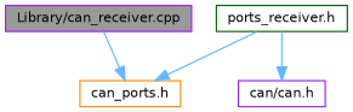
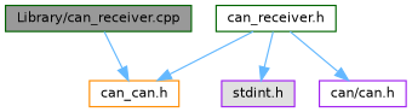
  digraph {
    node [color=darkgreen fillcolor=white fontname=Helvetica fontsize=10 shape=box style=filled]
    edge [color=steelblue1 fontname=Helvetica fontsize=10 labelfontname=Helvetica labelfontsize=10 style=solid]
-   n1 [color=purple fillcolor=grey60 fontcolor=black height=0.2 label="Library/can_receiver.cpp" width=0.4]
-   n2 [color=darkorange height=0.2 label="can_ports.h" width=0.4]
-   n3 [height=0.2 label="ports_receiver.h" width=0.4]
+   n1 [fillcolor=grey60 fontcolor=black height=0.2 label="Library/can_receiver.cpp" width=0.4]
+   n2 [color=darkorange height=0.2 label="can_can.h" width=0.4]
+   n3 [height=0.2 label="can_receiver.h" width=0.4]
+   n4 [color=purple fillcolor="#E0E0E0" height=0.2 label="stdint.h" width=0.4]
    n5 [color=purple height=0.2 label="can/can.h" width=0.4]
    n1 -> n2
    n3 -> n2
+   n3 -> n4
    n3 -> n5
  }
